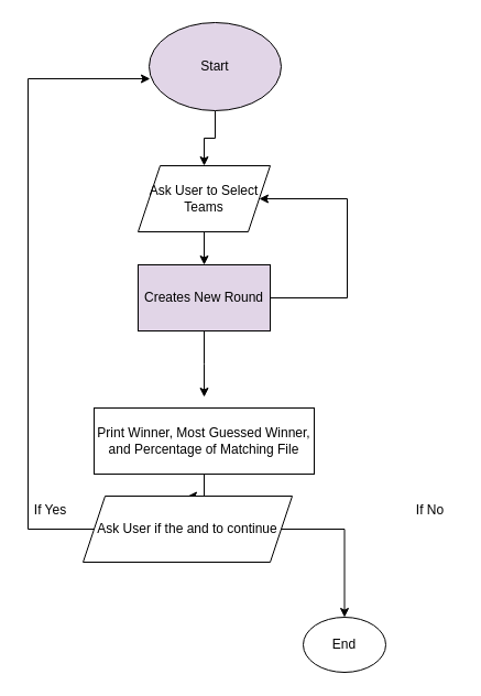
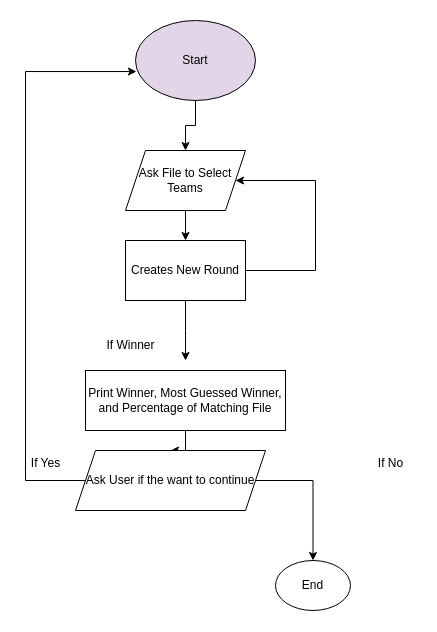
  <mxCell id="0" />
  <mxCell id="1" parent="0" />
  <mxCell id="2" style="edgeStyle=orthogonalEdgeStyle;rounded=0;orthogonalLoop=1;jettySize=auto;html=1;entryX=0.5;entryY=0;entryDx=0;entryDy=0;" edge="1" parent="1" source="3" target="5"><mxGeometry relative="1" as="geometry" /></mxCell>
  <mxCell id="3" value="Start" style="ellipse;whiteSpace=wrap;html=1;fillColor=#e1d5e7;" vertex="1" parent="1"><mxGeometry x="135" y="20" width="120" height="80" as="geometry" /></mxCell>
  <mxCell id="4" style="edgeStyle=orthogonalEdgeStyle;rounded=0;orthogonalLoop=1;jettySize=auto;html=1;" edge="1" parent="1" source="5" target="7"><mxGeometry relative="1" as="geometry"><mxPoint x="185" y="270" as="targetPoint" /></mxGeometry></mxCell>
- <mxCell id="5" value="Ask User to Select Teams" style="shape=parallelogram;perimeter=parallelogramPerimeter;whiteSpace=wrap;html=1;fixedSize=1;" vertex="1" parent="1"><mxGeometry x="125" y="150" width="120" height="60" as="geometry" /></mxCell>
+ <mxCell id="5" value="Ask File to Select Teams" style="shape=parallelogram;perimeter=parallelogramPerimeter;whiteSpace=wrap;html=1;fixedSize=1;" vertex="1" parent="1"><mxGeometry x="125" y="150" width="120" height="60" as="geometry" /></mxCell>
  <mxCell id="6" style="edgeStyle=orthogonalEdgeStyle;rounded=0;orthogonalLoop=1;jettySize=auto;html=1;" edge="1" parent="1" source="7"><mxGeometry relative="1" as="geometry"><mxPoint x="185" y="360" as="targetPoint" /></mxGeometry></mxCell>
- <mxCell id="7" value="Creates New Round" style="rounded=0;whiteSpace=wrap;html=1;fillColor=#e1d5e7;" vertex="1" parent="1"><mxGeometry x="125" y="240" width="120" height="60" as="geometry" /></mxCell>
+ <mxCell id="7" value="Creates New Round" style="rounded=0;whiteSpace=wrap;html=1;" vertex="1" parent="1"><mxGeometry x="125" y="240" width="120" height="60" as="geometry" /></mxCell>
  <mxCell id="8" value="" style="endArrow=classic;html=1;rounded=0;edgeStyle=orthogonalEdgeStyle;entryX=1;entryY=0.5;entryDx=0;entryDy=0;" edge="1" parent="1" target="5"><mxGeometry width="50" height="50" relative="1" as="geometry"><mxPoint x="245" y="270" as="sourcePoint" /><mxPoint x="295" y="180" as="targetPoint" /><Array as="points"><mxPoint x="315" y="270" /><mxPoint x="315" y="180" /></Array></mxGeometry></mxCell>
+ <mxCell id="9" value="If Winner" style="text;html=1;align=center;verticalAlign=middle;resizable=0;points=[];autosize=1;strokeColor=none;fillColor=none;" vertex="1" parent="1"><mxGeometry x="95" y="330" width="70" height="30" as="geometry" /></mxCell>
  <mxCell id="10" style="edgeStyle=orthogonalEdgeStyle;rounded=0;orthogonalLoop=1;jettySize=auto;html=1;" edge="1" parent="1" source="11" target="14"><mxGeometry relative="1" as="geometry"><mxPoint x="185" y="480" as="targetPoint" /></mxGeometry></mxCell>
  <mxCell id="11" value="Print Winner, Most Guessed Winner, and Percentage of Matching File" style="rounded=0;whiteSpace=wrap;html=1;" vertex="1" parent="1"><mxGeometry x="85" y="370" width="200" height="60" as="geometry" /></mxCell>
  <mxCell id="12" style="edgeStyle=elbowEdgeStyle;rounded=0;orthogonalLoop=1;jettySize=auto;html=1;entryX=0.008;entryY=0.638;entryDx=0;entryDy=0;entryPerimeter=0;exitX=0;exitY=0.5;exitDx=0;exitDy=0;" edge="1" parent="1" source="14" target="3"><mxGeometry relative="1" as="geometry"><mxPoint x="-15" y="70" as="targetPoint" /><mxPoint x="15" y="430" as="sourcePoint" /><Array as="points"><mxPoint x="25" y="280" /></Array></mxGeometry></mxCell>
  <mxCell id="13" style="edgeStyle=orthogonalEdgeStyle;rounded=0;orthogonalLoop=1;jettySize=auto;html=1;" edge="1" parent="1" source="14" target="17"><mxGeometry relative="1" as="geometry"><mxPoint x="355" y="520" as="targetPoint" /></mxGeometry></mxCell>
- <mxCell id="14" value="Ask User if the and to continue" style="shape=parallelogram;perimeter=parallelogramPerimeter;whiteSpace=wrap;html=1;fixedSize=1;" vertex="1" parent="1"><mxGeometry x="75" y="450" width="190" height="60" as="geometry" /></mxCell>
+ <mxCell id="14" value="Ask User if the want to continue" style="shape=parallelogram;perimeter=parallelogramPerimeter;whiteSpace=wrap;html=1;fixedSize=1;" vertex="1" parent="1"><mxGeometry x="75" y="450" width="190" height="60" as="geometry" /></mxCell>
  <mxCell id="15" value="If Yes" style="text;html=1;align=center;verticalAlign=middle;resizable=0;points=[];autosize=1;strokeColor=none;fillColor=none;" vertex="1" parent="1"><mxGeometry x="20" y="448" width="50" height="30" as="geometry" /></mxCell>
  <mxCell id="16" value="If No" style="text;html=1;align=center;verticalAlign=middle;resizable=0;points=[];autosize=1;strokeColor=none;fillColor=none;" vertex="1" parent="1"><mxGeometry x="365" y="448" width="50" height="30" as="geometry" /></mxCell>
  <mxCell id="17" value="End" style="ellipse;whiteSpace=wrap;html=1;" vertex="1" parent="1"><mxGeometry x="275" y="560" width="75" height="50" as="geometry" /></mxCell>
